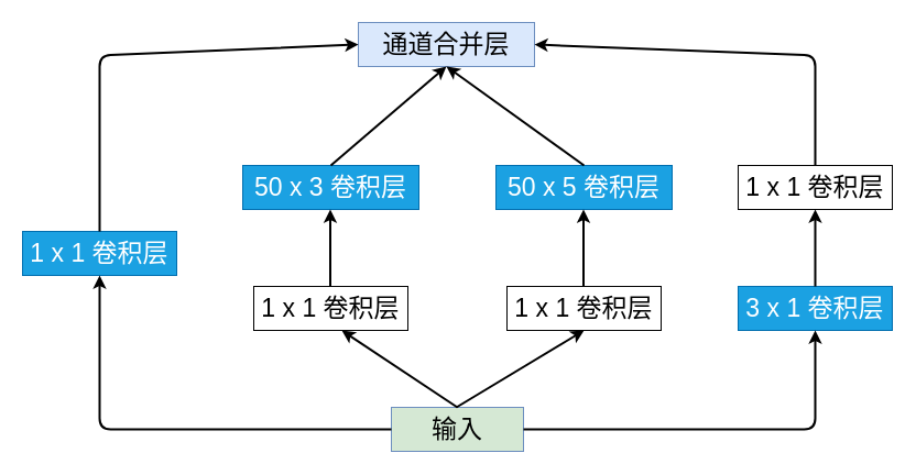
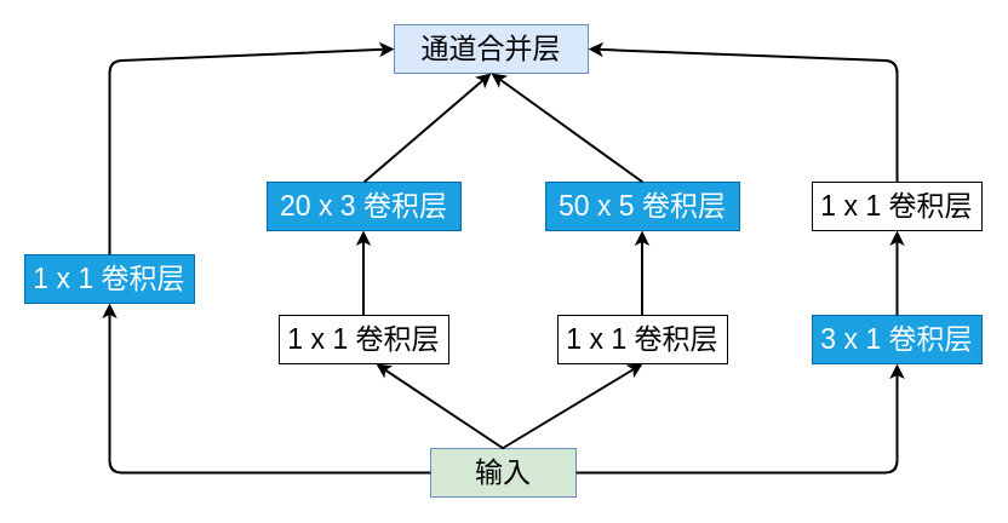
  <mxCell id="0" />
  <mxCell id="1" parent="0" />
  <mxCell id="2" value="&lt;font style=&quot;font-size: 23px;&quot;&gt;输入&lt;/font&gt;" style="rounded=0;whiteSpace=wrap;html=1;fillColor=#d5e8d4;strokeColor=#6c8ebf;" vertex="1" parent="1"><mxGeometry x="355" y="370" width="120" height="40" as="geometry" /></mxCell>
  <mxCell id="3" value="&lt;font style=&quot;font-size: 23px;&quot;&gt;1 x 1 卷积层&lt;/font&gt;" style="rounded=0;whiteSpace=wrap;html=1;fillColor=#1ba1e2;strokeColor=#006EAF;fontColor=#ffffff;" vertex="1" parent="1"><mxGeometry x="20" y="210" width="140" height="40" as="geometry" /></mxCell>
  <mxCell id="4" value="&lt;font style=&quot;font-size: 23px;&quot;&gt;1 x 1 卷积层&lt;/font&gt;" style="rounded=0;whiteSpace=wrap;html=1;" vertex="1" parent="1"><mxGeometry x="230" y="260" width="140" height="40" as="geometry" /></mxCell>
  <mxCell id="5" value="&lt;font style=&quot;font-size: 23px;&quot;&gt;1 x 1 卷积层&lt;/font&gt;" style="rounded=0;whiteSpace=wrap;html=1;" vertex="1" parent="1"><mxGeometry x="460" y="260" width="140" height="40" as="geometry" /></mxCell>
  <mxCell id="6" value="&lt;font style=&quot;font-size: 23px;&quot;&gt;1 x 1 卷积层&lt;/font&gt;" style="rounded=0;whiteSpace=wrap;html=1;" vertex="1" parent="1"><mxGeometry x="670" y="150" width="140" height="40" as="geometry" /></mxCell>
  <mxCell id="7" value="&lt;font style=&quot;font-size: 23px;&quot;&gt;3 x 1 卷积层&lt;/font&gt;" style="rounded=0;whiteSpace=wrap;html=1;fillColor=#1ba1e2;strokeColor=#006EAF;fontColor=#ffffff;" vertex="1" parent="1"><mxGeometry x="670" y="260" width="140" height="40" as="geometry" /></mxCell>
- <mxCell id="8" value="&lt;font style=&quot;font-size: 23px;&quot;&gt;50 x 3 卷积层&lt;/font&gt;" style="rounded=0;whiteSpace=wrap;html=1;fillColor=#1ba1e2;strokeColor=#006EAF;fontColor=#ffffff;" vertex="1" parent="1"><mxGeometry x="220" y="150" width="160" height="40" as="geometry" /></mxCell>
+ <mxCell id="8" value="&lt;font style=&quot;font-size: 23px;&quot;&gt;20 x 3 卷积层&lt;/font&gt;" style="rounded=0;whiteSpace=wrap;html=1;fillColor=#1ba1e2;strokeColor=#006EAF;fontColor=#ffffff;" vertex="1" parent="1"><mxGeometry x="220" y="150" width="160" height="40" as="geometry" /></mxCell>
  <mxCell id="9" value="&lt;font style=&quot;font-size: 23px;&quot;&gt;50 x 5 卷积层&lt;/font&gt;" style="rounded=0;whiteSpace=wrap;html=1;fillColor=#1ba1e2;strokeColor=#006EAF;fontColor=#ffffff;" vertex="1" parent="1"><mxGeometry x="450" y="150" width="160" height="40" as="geometry" /></mxCell>
  <mxCell id="10" value="&lt;span style=&quot;font-size: 23px;&quot;&gt;通道合并层&lt;/span&gt;" style="rounded=0;whiteSpace=wrap;html=1;fillColor=#dae8fc;strokeColor=#6c8ebf;" vertex="1" parent="1"><mxGeometry x="325" y="20" width="160" height="40" as="geometry" /></mxCell>
  <mxCell id="11" value="" style="endArrow=classic;html=1;fontSize=23;entryX=0.571;entryY=1;entryDx=0;entryDy=0;entryPerimeter=0;strokeWidth=2;" edge="1" parent="1" target="4"><mxGeometry width="50" height="50" relative="1" as="geometry"><mxPoint x="415" y="370" as="sourcePoint" /><mxPoint x="465" y="320" as="targetPoint" /></mxGeometry></mxCell>
  <mxCell id="12" value="" style="endArrow=classic;html=1;fontSize=23;entryX=0.5;entryY=1;entryDx=0;entryDy=0;strokeWidth=2;" edge="1" parent="1" target="5"><mxGeometry width="50" height="50" relative="1" as="geometry"><mxPoint x="414" y="370" as="sourcePoint" /><mxPoint x="464" y="320" as="targetPoint" /></mxGeometry></mxCell>
  <mxCell id="13" value="" style="endArrow=classic;html=1;strokeWidth=2;fontSize=23;entryX=0.5;entryY=1;entryDx=0;entryDy=0;" edge="1" parent="1" target="7"><mxGeometry width="50" height="50" relative="1" as="geometry"><mxPoint x="475" y="390" as="sourcePoint" /><mxPoint x="525" y="340" as="targetPoint" /><Array as="points"><mxPoint x="740" y="390" /></Array></mxGeometry></mxCell>
  <mxCell id="14" value="" style="endArrow=classic;html=1;strokeWidth=2;fontSize=23;entryX=0.5;entryY=1;entryDx=0;entryDy=0;" edge="1" parent="1" target="6"><mxGeometry width="50" height="50" relative="1" as="geometry"><mxPoint x="740" y="260" as="sourcePoint" /><mxPoint x="790" y="210" as="targetPoint" /></mxGeometry></mxCell>
  <mxCell id="15" value="" style="endArrow=classic;html=1;strokeWidth=2;fontSize=23;entryX=0.5;entryY=1;entryDx=0;entryDy=0;" edge="1" parent="1"><mxGeometry width="50" height="50" relative="1" as="geometry"><mxPoint x="529.5" y="260" as="sourcePoint" /><mxPoint x="529.5" y="190" as="targetPoint" /></mxGeometry></mxCell>
  <mxCell id="16" value="" style="endArrow=classic;html=1;strokeWidth=2;fontSize=23;entryX=0.5;entryY=1;entryDx=0;entryDy=0;" edge="1" parent="1"><mxGeometry width="50" height="50" relative="1" as="geometry"><mxPoint x="299.5" y="260" as="sourcePoint" /><mxPoint x="299.5" y="190" as="targetPoint" /></mxGeometry></mxCell>
  <mxCell id="17" value="" style="endArrow=classic;html=1;strokeWidth=2;fontSize=23;exitX=0;exitY=0.5;exitDx=0;exitDy=0;entryX=0.5;entryY=1;entryDx=0;entryDy=0;" edge="1" parent="1" source="2" target="3"><mxGeometry width="50" height="50" relative="1" as="geometry"><mxPoint x="40" y="310" as="sourcePoint" /><mxPoint x="90" y="260" as="targetPoint" /><Array as="points"><mxPoint x="90" y="390" /></Array></mxGeometry></mxCell>
  <mxCell id="18" value="" style="endArrow=classic;html=1;strokeWidth=2;fontSize=23;entryX=0.5;entryY=1;entryDx=0;entryDy=0;" edge="1" parent="1" target="10"><mxGeometry width="50" height="50" relative="1" as="geometry"><mxPoint x="300" y="150" as="sourcePoint" /><mxPoint x="350" y="100" as="targetPoint" /></mxGeometry></mxCell>
  <mxCell id="19" value="" style="endArrow=classic;html=1;strokeWidth=2;fontSize=23;entryX=0.5;entryY=1;entryDx=0;entryDy=0;" edge="1" parent="1" target="10"><mxGeometry width="50" height="50" relative="1" as="geometry"><mxPoint x="530" y="150" as="sourcePoint" /><mxPoint x="580" y="100" as="targetPoint" /></mxGeometry></mxCell>
  <mxCell id="20" value="" style="endArrow=classic;html=1;strokeWidth=2;fontSize=23;entryX=0;entryY=0.5;entryDx=0;entryDy=0;" edge="1" parent="1" target="10"><mxGeometry width="50" height="50" relative="1" as="geometry"><mxPoint x="90" y="210" as="sourcePoint" /><mxPoint x="140" y="160" as="targetPoint" /><Array as="points"><mxPoint x="90" y="50" /></Array></mxGeometry></mxCell>
  <mxCell id="21" value="" style="endArrow=classic;html=1;strokeWidth=2;fontSize=23;entryX=1;entryY=0.5;entryDx=0;entryDy=0;" edge="1" parent="1" target="10"><mxGeometry width="50" height="50" relative="1" as="geometry"><mxPoint x="740" y="150" as="sourcePoint" /><mxPoint x="790" y="100" as="targetPoint" /><Array as="points"><mxPoint x="740" y="50" /></Array></mxGeometry></mxCell>
